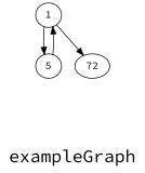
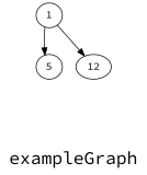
  digraph {
    fontname="Source Code Pro"
    fontsize=24
    label="\nexampleGraph\n"
    splines=true
    node [fontname="Source Code Pro" shape=ellipse]
    edge [fontname="Source Code Pro"]
    n1 [height=0.3 label=1 width=0.3]
    n2 [height=0.3 label=5 width=0.3]
-   n3 [height=0.3 label=72 width=0.3]
+   n3 [height=0.3 label=12 width=0.3]
    n1 -> n2
    n1 -> n3
-   n2 -> n1
  }
